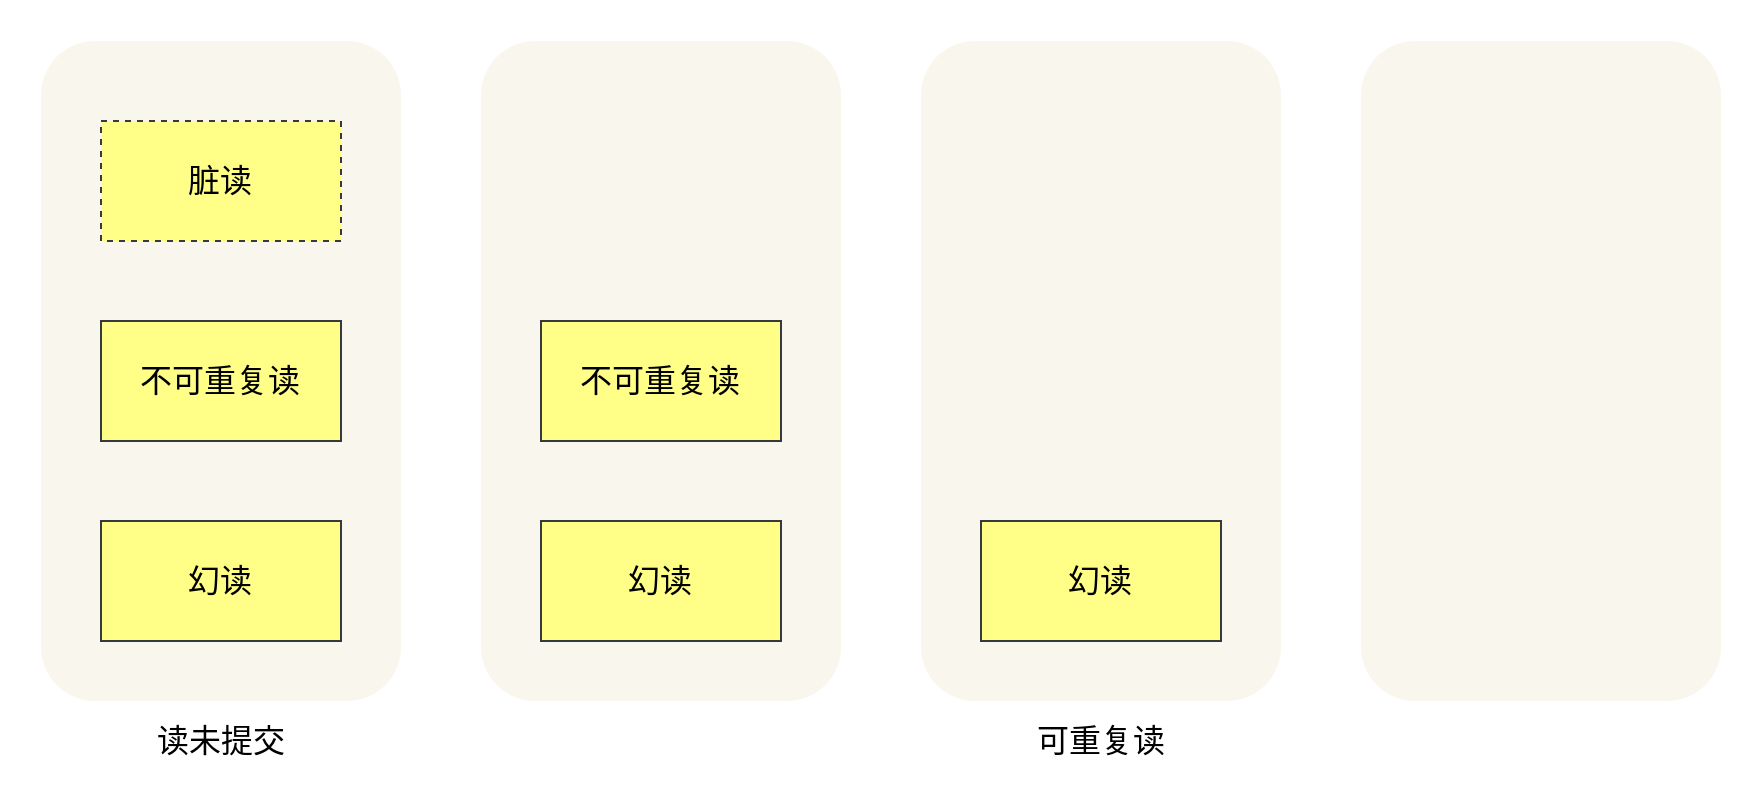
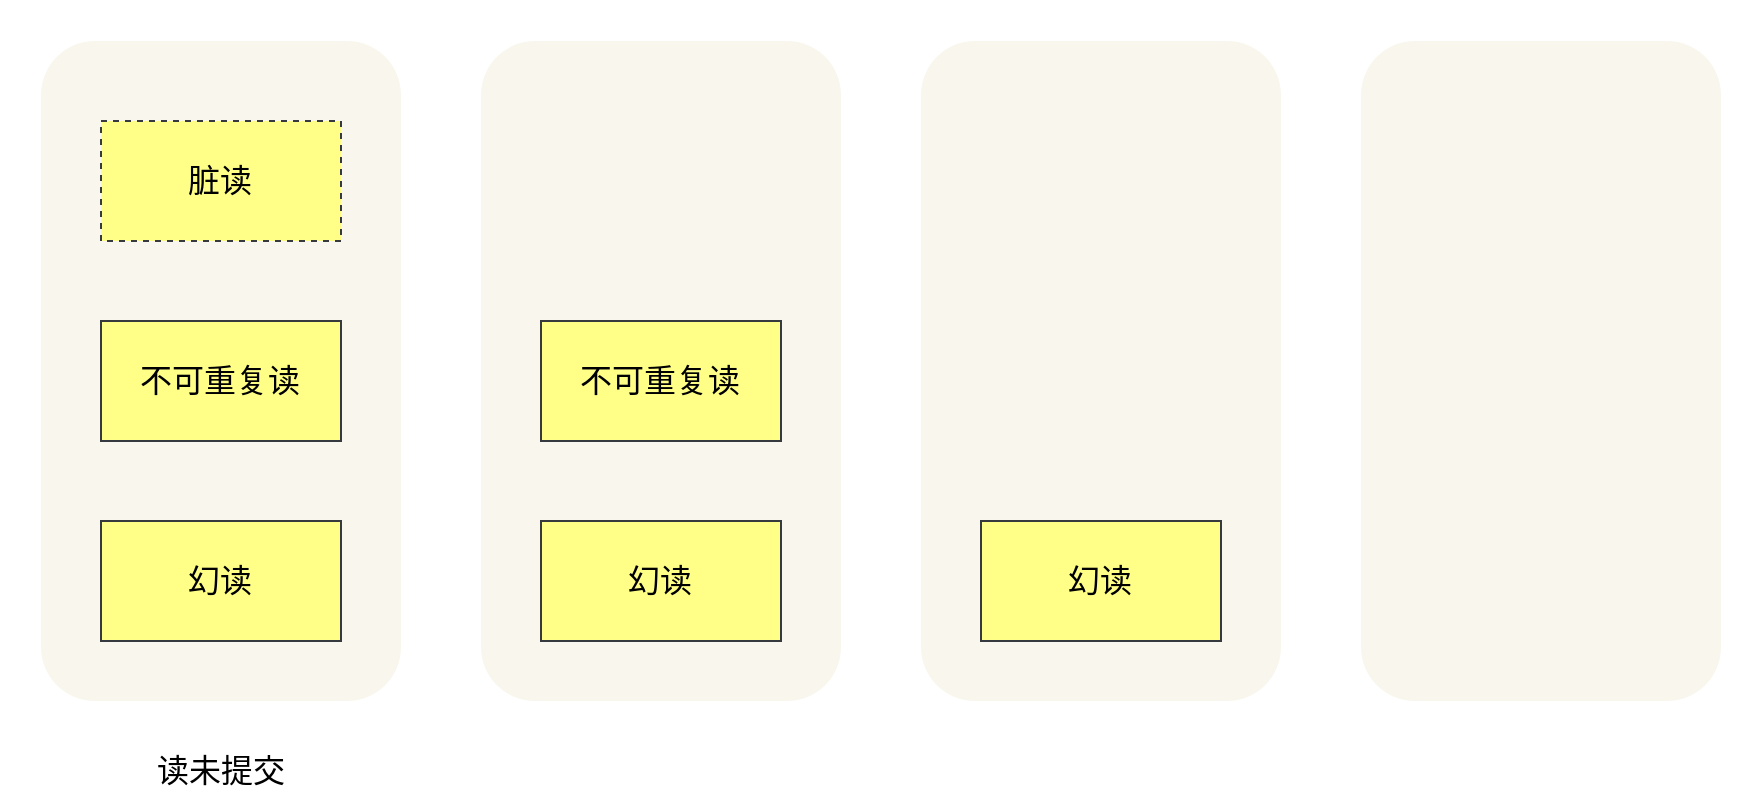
  <mxCell id="0" />
  <mxCell id="1" parent="0" />
  <mxCell id="2" value="" style="rounded=1;whiteSpace=wrap;html=1;fontSize=16;fillColor=#f9f7ed;strokeColor=none;" vertex="1" parent="1"><mxGeometry x="20" y="20" width="180" height="330" as="geometry" /></mxCell>
  <mxCell id="3" value="脏读" style="rounded=0;whiteSpace=wrap;html=1;fontSize=16;fillColor=#ffff88;strokeColor=#36393d;dashed=1;" vertex="1" parent="1"><mxGeometry x="50" y="60" width="120" height="60" as="geometry" /></mxCell>
  <mxCell id="4" value="不可重复读" style="rounded=0;whiteSpace=wrap;html=1;fontSize=16;fillColor=#ffff88;strokeColor=#36393d;" vertex="1" parent="1"><mxGeometry x="50" y="160" width="120" height="60" as="geometry" /></mxCell>
  <mxCell id="5" value="幻读" style="rounded=0;whiteSpace=wrap;html=1;fontSize=16;fillColor=#ffff88;strokeColor=#36393d;" vertex="1" parent="1"><mxGeometry x="50" y="260" width="120" height="60" as="geometry" /></mxCell>
- <mxCell id="6" value="读未提交" style="text;html=1;align=center;verticalAlign=middle;resizable=0;points=[];autosize=1;strokeColor=none;fontSize=16;" vertex="1" parent="1"><mxGeometry x="70" y="360" width="80" height="20" as="geometry" /></mxCell>
+ <mxCell id="6" value="读未提交" style="text;html=1;align=center;verticalAlign=middle;resizable=0;points=[];autosize=1;strokeColor=none;fontSize=16;" vertex="1" parent="1"><mxGeometry x="70" y="375" width="80" height="20" as="geometry" /></mxCell>
  <mxCell id="7" value="" style="rounded=1;whiteSpace=wrap;html=1;fontSize=16;fillColor=#f9f7ed;strokeColor=none;" vertex="1" parent="1"><mxGeometry x="240" y="20" width="180" height="330" as="geometry" /></mxCell>
  <mxCell id="8" value="不可重复读" style="rounded=0;whiteSpace=wrap;html=1;fontSize=16;fillColor=#ffff88;strokeColor=#36393d;" vertex="1" parent="1"><mxGeometry x="270" y="160" width="120" height="60" as="geometry" /></mxCell>
  <mxCell id="9" value="幻读" style="rounded=0;whiteSpace=wrap;html=1;fontSize=16;fillColor=#ffff88;strokeColor=#36393d;" vertex="1" parent="1"><mxGeometry x="270" y="260" width="120" height="60" as="geometry" /></mxCell>
  <mxCell id="10" value="" style="rounded=1;whiteSpace=wrap;html=1;fontSize=16;fillColor=#f9f7ed;strokeColor=none;" vertex="1" parent="1"><mxGeometry x="460" y="20" width="180" height="330" as="geometry" /></mxCell>
  <mxCell id="11" value="幻读" style="rounded=0;whiteSpace=wrap;html=1;fontSize=16;fillColor=#ffff88;strokeColor=#36393d;" vertex="1" parent="1"><mxGeometry x="490" y="260" width="120" height="60" as="geometry" /></mxCell>
- <mxCell id="12" value="可重复读" style="text;html=1;align=center;verticalAlign=middle;resizable=0;points=[];autosize=1;strokeColor=none;fontSize=16;" vertex="1" parent="1"><mxGeometry x="510" y="360" width="80" height="20" as="geometry" /></mxCell>
  <mxCell id="13" value="" style="rounded=1;whiteSpace=wrap;html=1;fontSize=16;fillColor=#f9f7ed;strokeColor=none;" vertex="1" parent="1"><mxGeometry x="680" y="20" width="180" height="330" as="geometry" /></mxCell>
